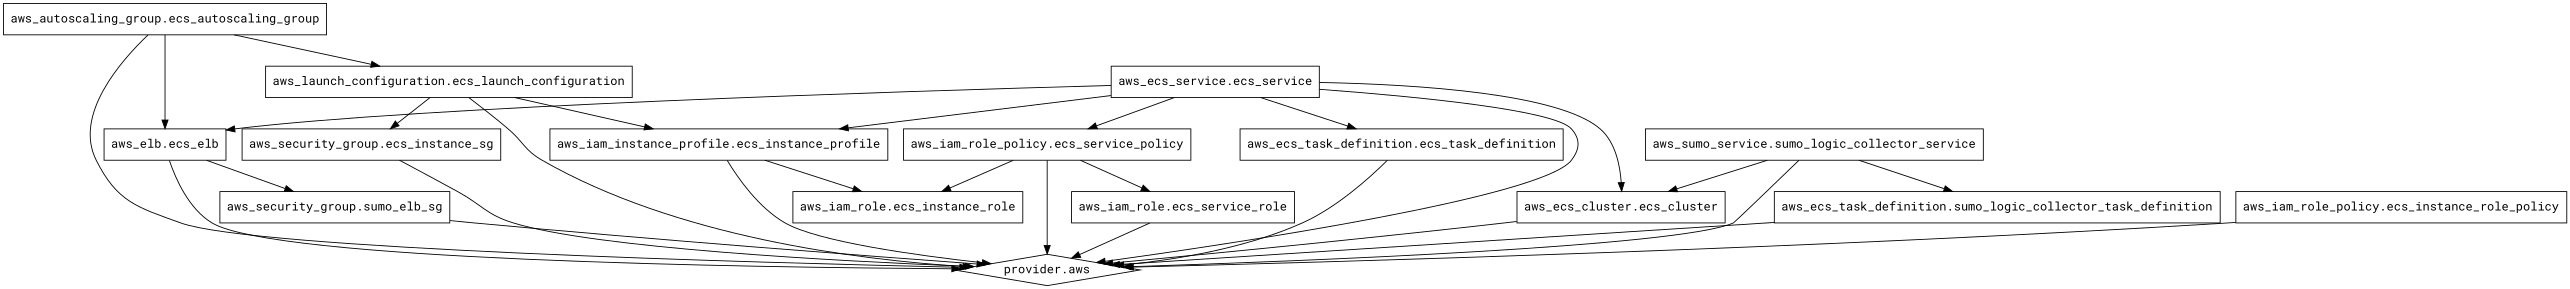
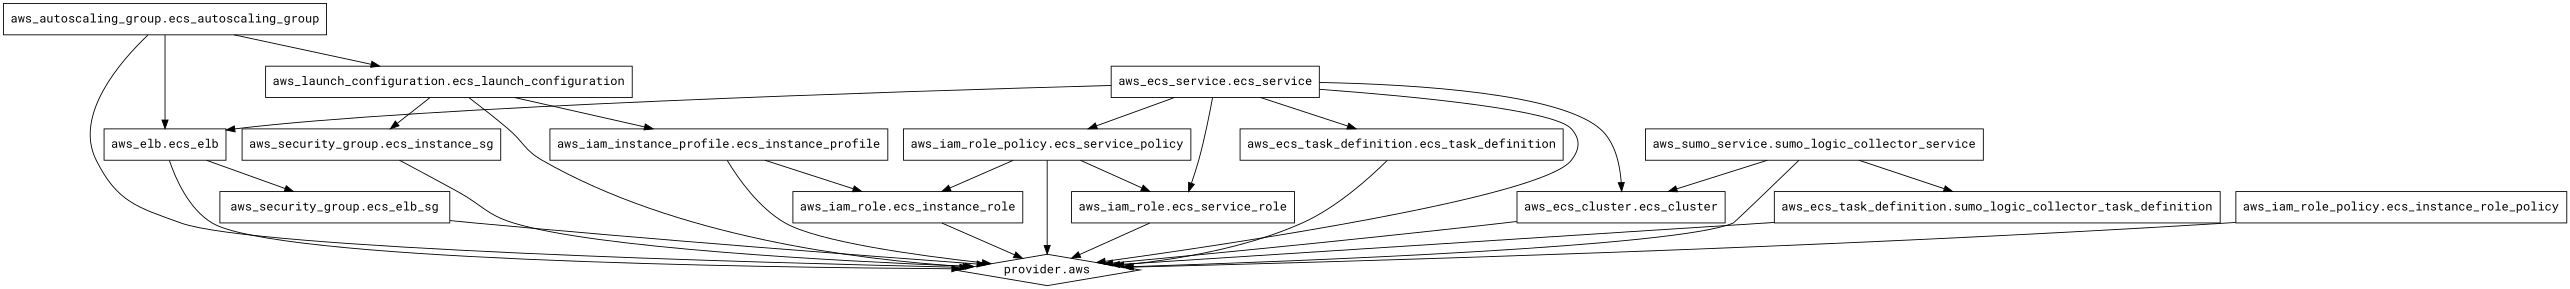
  digraph {
    compound=true
    fontname="Roboto Mono"
    newrank=true
    node [fontname="Roboto Mono" shape=box]
    edge [fontname="Roboto Mono"]
    n1 [label="aws_autoscaling_group.ecs_autoscaling_group"]
    n2 [label="aws_elb.ecs_elb"]
    n3 [label="aws_launch_configuration.ecs_launch_configuration"]
    n4 [label="provider.aws" shape=diamond]
    n5 [label="aws_ecs_cluster.ecs_cluster"]
    n6 [label="aws_ecs_service.ecs_service"]
    n7 [label="aws_ecs_task_definition.ecs_task_definition"]
    n8 [label="aws_iam_role.ecs_service_role"]
    n9 [label="aws_iam_role_policy.ecs_service_policy"]
    n10 [label="aws_sumo_service.sumo_logic_collector_service"]
    n11 [label="aws_ecs_task_definition.sumo_logic_collector_task_definition"]
-   n12 [label="aws_security_group.sumo_elb_sg"]
+   n12 [label="aws_security_group.ecs_elb_sg"]
    n13 [label="aws_iam_instance_profile.ecs_instance_profile"]
    n14 [label="aws_iam_role.ecs_instance_role"]
    n15 [label="aws_iam_role_policy.ecs_instance_role_policy"]
    n16 [label="aws_security_group.ecs_instance_sg"]
    subgraph sub_1 {
      n1
      n2
      n3
      n4
      n5
      n6
      n7
      n8
      n9
      n10
      n11
      n12
      n13
      n14
      n15
      n16
    }
    n1 -> n2
    n1 -> n3
    n1 -> n4
    n2 -> n4
    n2 -> n12
    n3 -> n4
    n3 -> n13
    n3 -> n16
    n5 -> n4
    n6 -> n2
    n6 -> n4
    n6 -> n5
    n6 -> n7
-   n6 -> n13
+   n6 -> n8
    n6 -> n9
    n7 -> n4
    n8 -> n4
    n9 -> n4
    n9 -> n8
    n9 -> n14
    n10 -> n4
    n10 -> n5
    n10 -> n11
    n11 -> n4
    n12 -> n4
    n13 -> n4
    n13 -> n14
+   n14 -> n4
    n15 -> n4
    n16 -> n4
  }
